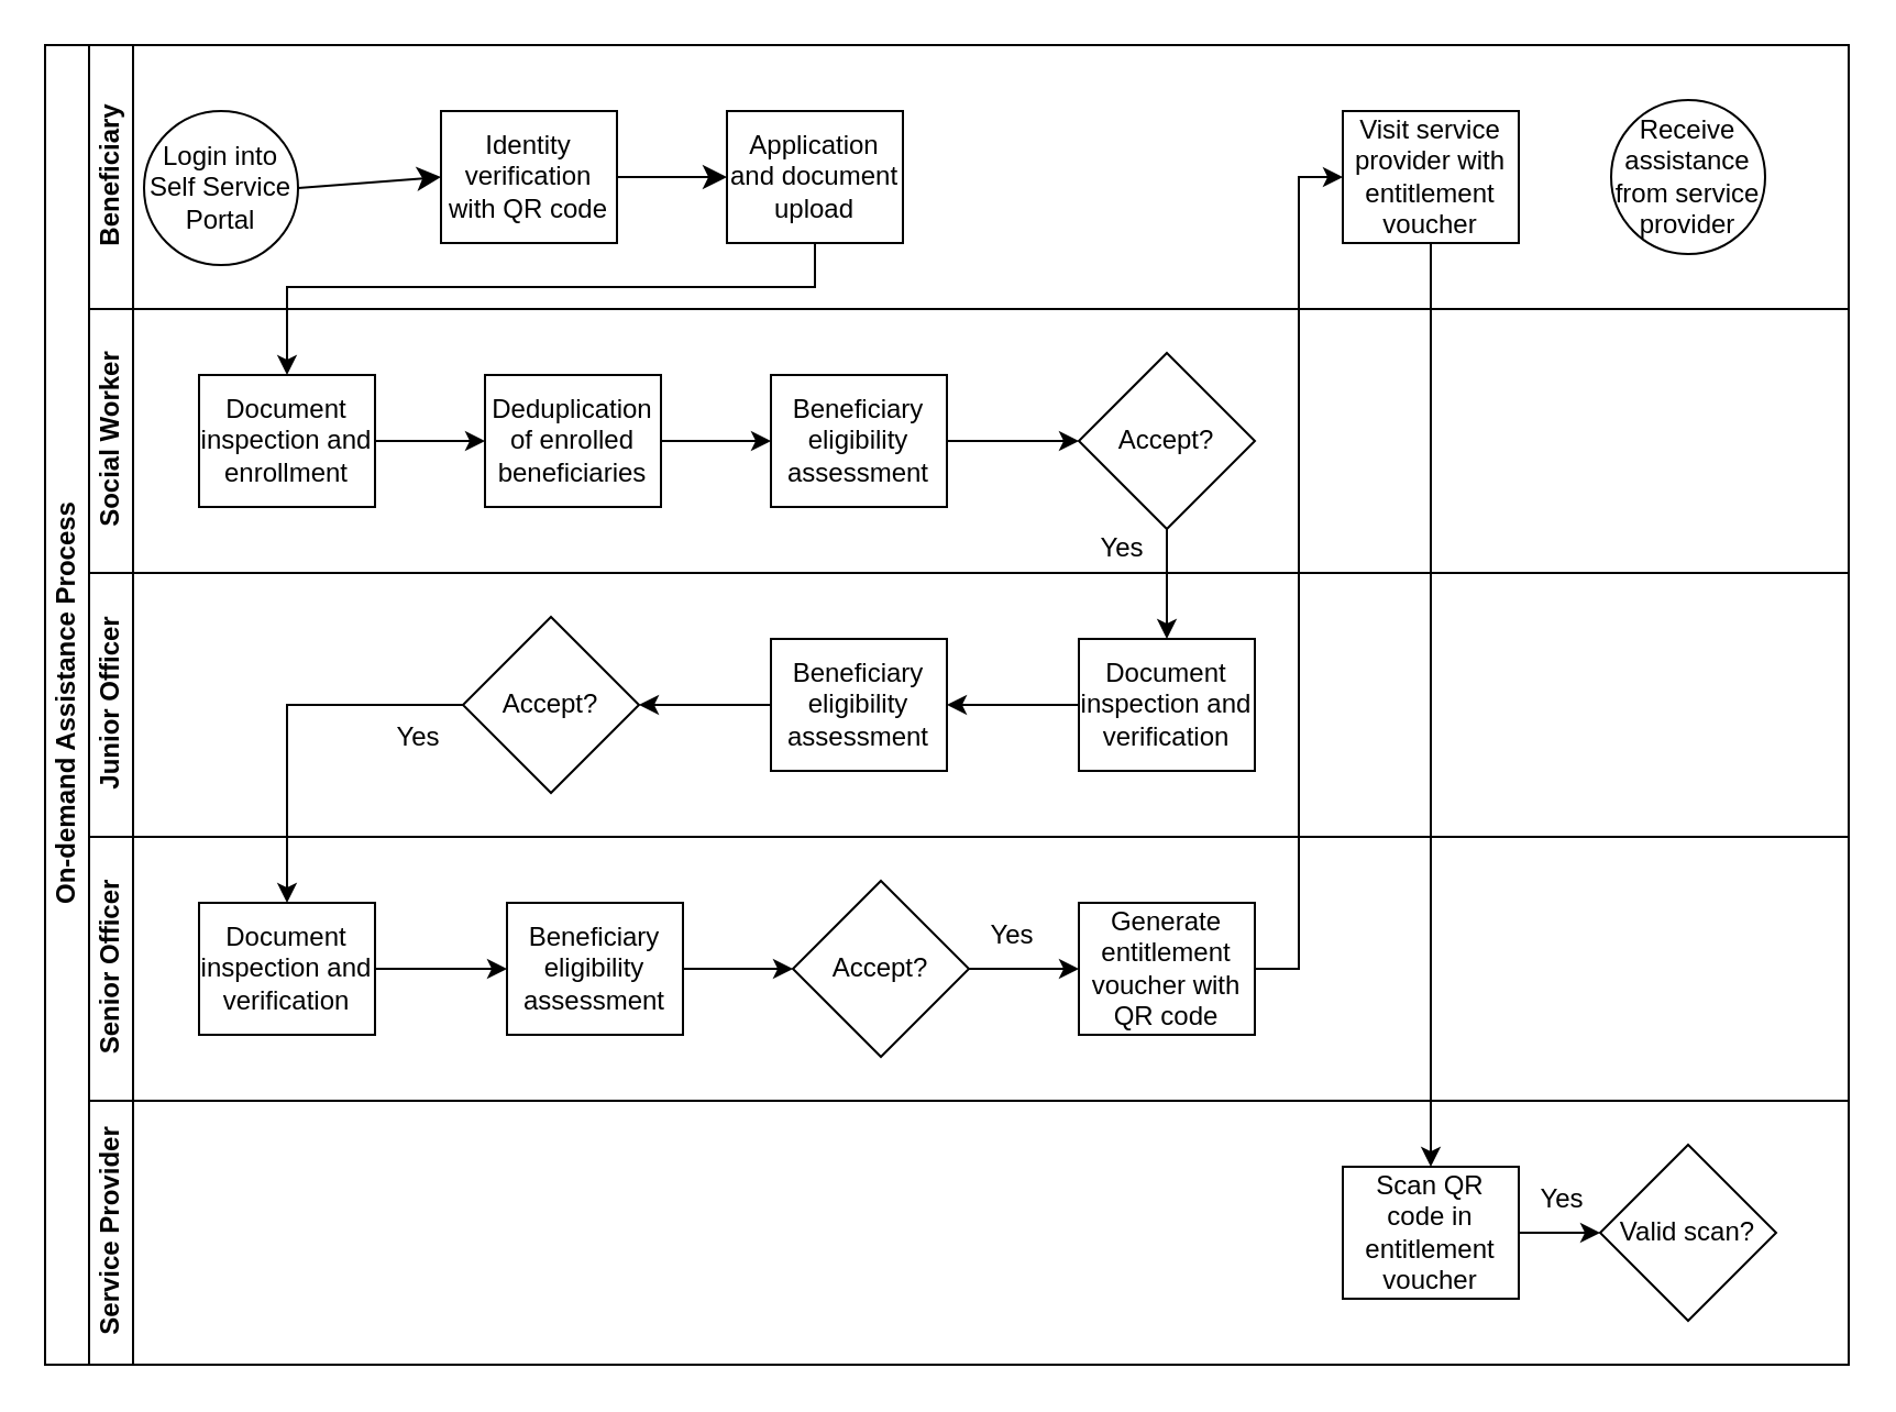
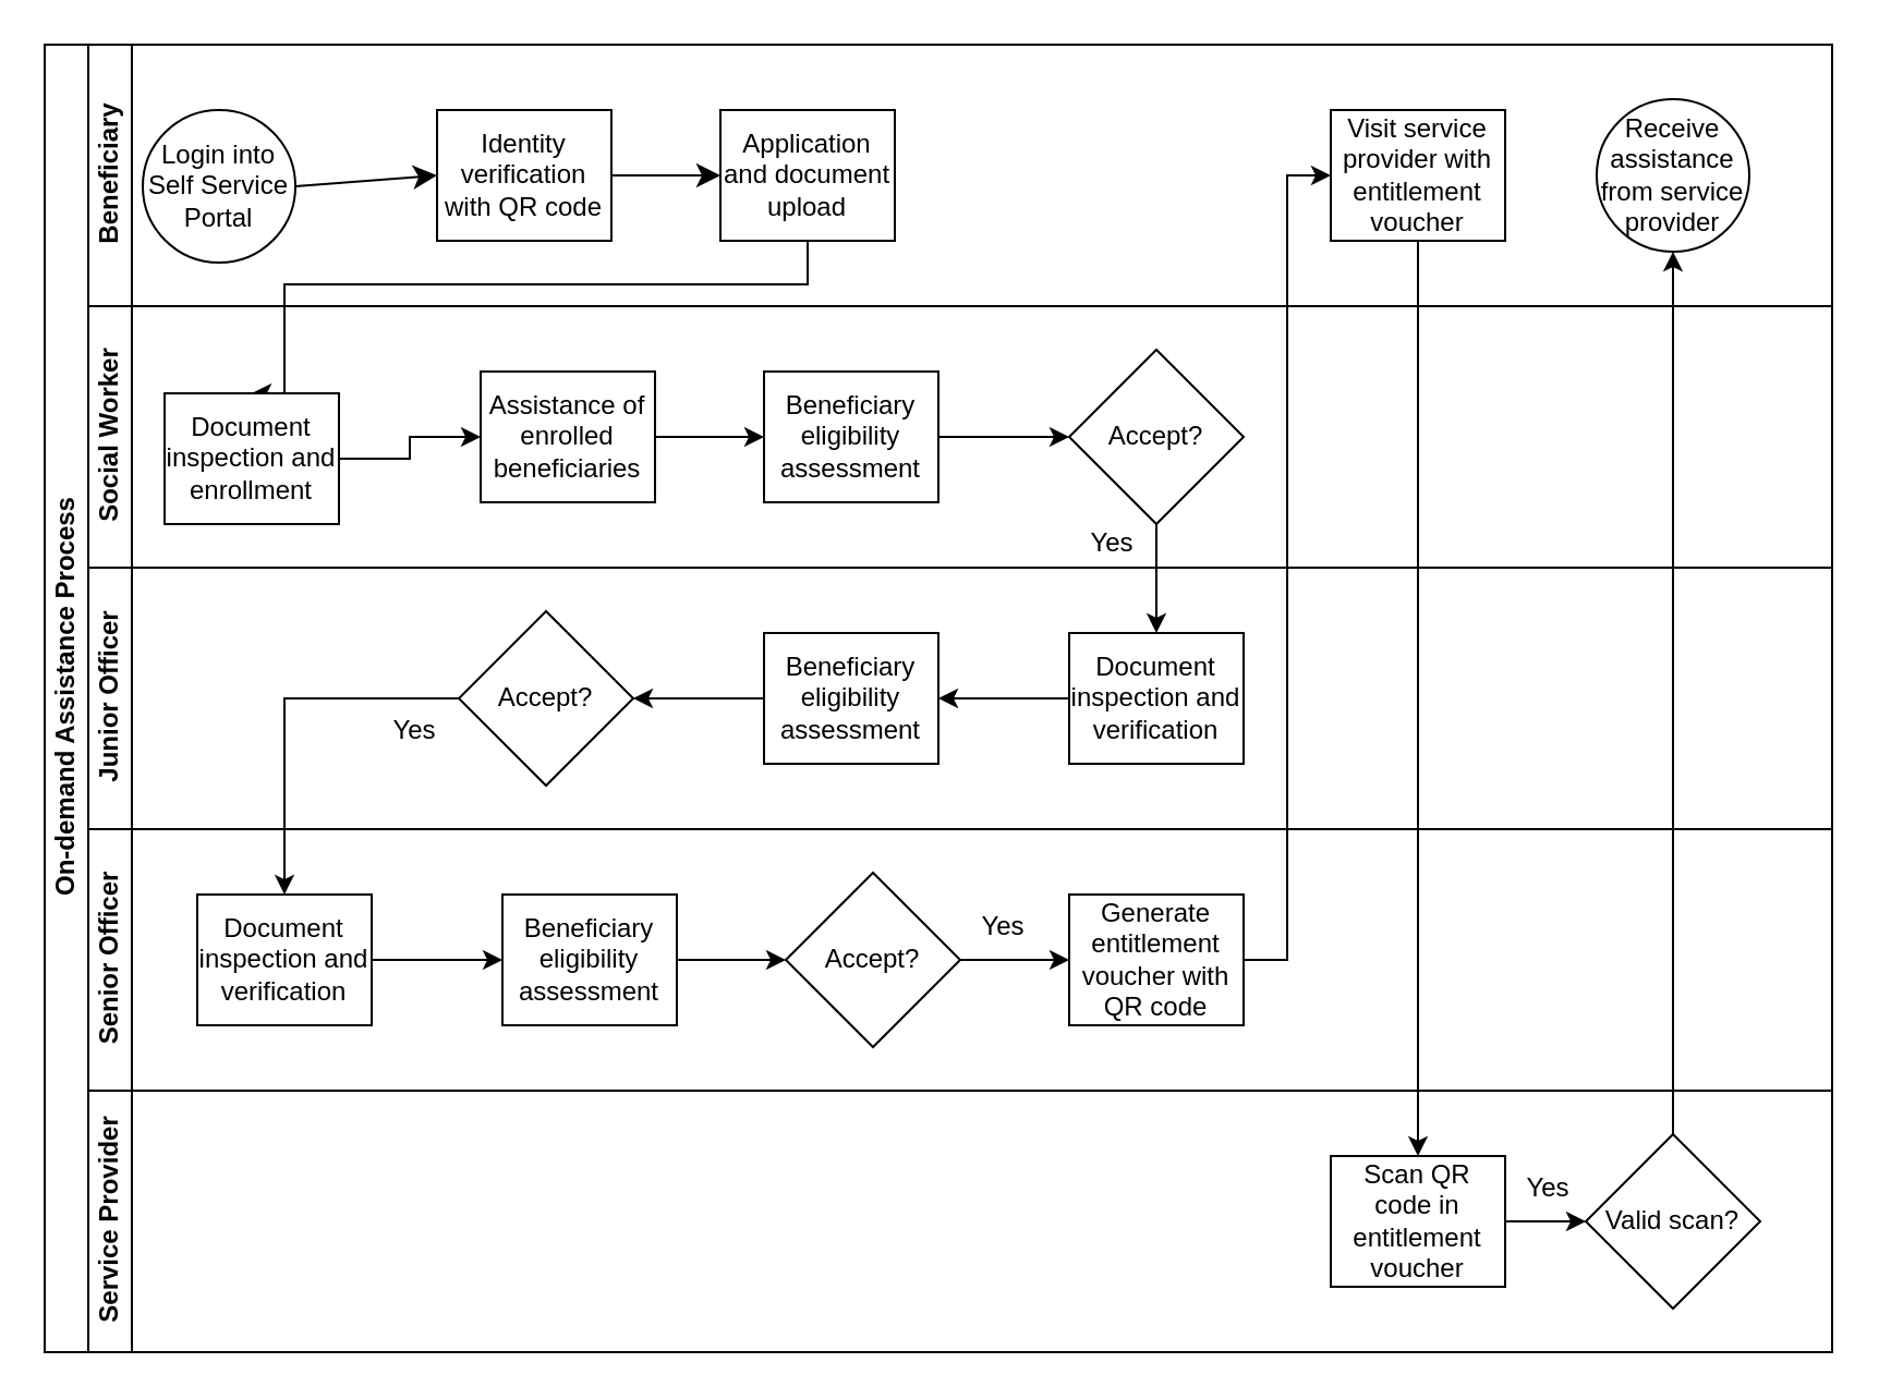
  <mxCell id="0" />
  <mxCell id="1" parent="0" />
  <mxCell id="2" value="On-demand Assistance Process" style="swimlane;html=1;childLayout=stackLayout;resizeParent=1;resizeParentMax=0;horizontal=0;startSize=20;horizontalStack=0;" vertex="1" parent="1"><mxGeometry x="20" y="20" width="820" height="600" as="geometry" /></mxCell>
  <mxCell id="3" value="" style="edgeStyle=orthogonalEdgeStyle;rounded=0;orthogonalLoop=1;jettySize=auto;html=1;endArrow=classic;endFill=1;entryX=0.5;entryY=0;entryDx=0;entryDy=0;exitX=0.5;exitY=1;exitDx=0;exitDy=0;" edge="1" parent="2" source="9" target="14"><mxGeometry relative="1" as="geometry"><Array as="points"><mxPoint x="350" y="110" /><mxPoint x="110" y="110" /></Array><mxPoint x="350" y="100" as="sourcePoint" /></mxGeometry></mxCell>
  <mxCell id="4" value="Beneficiary" style="swimlane;html=1;startSize=20;horizontal=0;" vertex="1" parent="2"><mxGeometry x="20" width="800" height="120" as="geometry" /></mxCell>
  <mxCell id="5" style="edgeStyle=none;curved=1;rounded=0;orthogonalLoop=1;jettySize=auto;html=1;exitX=1;exitY=0.5;exitDx=0;exitDy=0;entryX=0;entryY=0.5;entryDx=0;entryDy=0;fontSize=12;startSize=8;endSize=8;" edge="1" parent="4" source="6" target="8"><mxGeometry relative="1" as="geometry" /></mxCell>
  <mxCell id="6" value="Login into Self Service Portal" style="ellipse;whiteSpace=wrap;html=1;" vertex="1" parent="4"><mxGeometry x="25" y="30" width="70" height="70" as="geometry" /></mxCell>
  <mxCell id="7" style="edgeStyle=none;curved=1;rounded=0;orthogonalLoop=1;jettySize=auto;html=1;exitX=1;exitY=0.5;exitDx=0;exitDy=0;entryX=0;entryY=0.5;entryDx=0;entryDy=0;fontSize=12;startSize=8;endSize=8;" edge="1" parent="4" source="8" target="9"><mxGeometry relative="1" as="geometry" /></mxCell>
  <mxCell id="8" value="Identity verification with QR code" style="rounded=0;whiteSpace=wrap;html=1;fontFamily=Helvetica;fontSize=12;fontColor=#000000;align=center;" vertex="1" parent="4"><mxGeometry x="160" y="30" width="80" height="60" as="geometry" /></mxCell>
  <mxCell id="9" value="Application and document upload" style="rounded=0;whiteSpace=wrap;html=1;fontFamily=Helvetica;fontSize=12;fontColor=#000000;align=center;" vertex="1" parent="4"><mxGeometry x="290" y="30" width="80" height="60" as="geometry" /></mxCell>
  <mxCell id="10" value="Receive assistance from service provider" style="ellipse;whiteSpace=wrap;html=1;" vertex="1" parent="4"><mxGeometry x="692" y="25" width="70" height="70" as="geometry" /></mxCell>
  <mxCell id="11" value="Visit service provider with entitlement voucher" style="rounded=0;whiteSpace=wrap;html=1;fontFamily=Helvetica;fontSize=12;fontColor=#000000;align=center;" vertex="1" parent="4"><mxGeometry x="570" y="30" width="80" height="60" as="geometry" /></mxCell>
  <mxCell id="12" value="Social Worker" style="swimlane;html=1;startSize=20;horizontal=0;" vertex="1" parent="2"><mxGeometry x="20" y="120" width="800" height="120" as="geometry" /></mxCell>
  <mxCell id="13" style="edgeStyle=orthogonalEdgeStyle;rounded=0;orthogonalLoop=1;jettySize=auto;html=1;exitX=1;exitY=0.5;exitDx=0;exitDy=0;entryX=0;entryY=0.5;entryDx=0;entryDy=0;" edge="1" parent="12" source="14" target="17"><mxGeometry relative="1" as="geometry" /></mxCell>
- <mxCell id="14" value="Document inspection and enrollment" style="rounded=0;whiteSpace=wrap;html=1;fontFamily=Helvetica;fontSize=12;fontColor=#000000;align=center;" vertex="1" parent="12"><mxGeometry x="50" y="30" width="80" height="60" as="geometry" /></mxCell>
+ <mxCell id="14" value="Document inspection and enrollment" style="rounded=0;whiteSpace=wrap;html=1;fontFamily=Helvetica;fontSize=12;fontColor=#000000;align=center;" vertex="1" parent="12"><mxGeometry x="35" y="40" width="80" height="60" as="geometry" /></mxCell>
  <mxCell id="15" value="Accept?" style="rhombus;whiteSpace=wrap;html=1;fontFamily=Helvetica;fontSize=12;fontColor=#000000;align=center;" vertex="1" parent="12"><mxGeometry x="450" y="20" width="80" height="80" as="geometry" /></mxCell>
  <mxCell id="16" style="edgeStyle=orthogonalEdgeStyle;rounded=0;orthogonalLoop=1;jettySize=auto;html=1;exitX=1;exitY=0.5;exitDx=0;exitDy=0;entryX=0;entryY=0.5;entryDx=0;entryDy=0;" edge="1" parent="12" source="17" target="19"><mxGeometry relative="1" as="geometry" /></mxCell>
- <mxCell id="17" value="Deduplication of enrolled beneficiaries" style="rounded=0;whiteSpace=wrap;html=1;fontFamily=Helvetica;fontSize=12;fontColor=#000000;align=center;" vertex="1" parent="12"><mxGeometry x="180" y="30" width="80" height="60" as="geometry" /></mxCell>
+ <mxCell id="17" value="Assistance of enrolled beneficiaries" style="rounded=0;whiteSpace=wrap;html=1;fontFamily=Helvetica;fontSize=12;fontColor=#000000;align=center;" vertex="1" parent="12"><mxGeometry x="180" y="30" width="80" height="60" as="geometry" /></mxCell>
  <mxCell id="18" style="edgeStyle=orthogonalEdgeStyle;rounded=0;orthogonalLoop=1;jettySize=auto;html=1;exitX=1;exitY=0.5;exitDx=0;exitDy=0;entryX=0;entryY=0.5;entryDx=0;entryDy=0;" edge="1" parent="12" source="19" target="15"><mxGeometry relative="1" as="geometry" /></mxCell>
  <mxCell id="19" value="Beneficiary eligibility assessment" style="rounded=0;whiteSpace=wrap;html=1;fontFamily=Helvetica;fontSize=12;fontColor=#000000;align=center;" vertex="1" parent="12"><mxGeometry x="310" y="30" width="80" height="60" as="geometry" /></mxCell>
  <mxCell id="20" value="Yes" style="text;html=1;strokeColor=none;fillColor=none;align=center;verticalAlign=middle;whiteSpace=wrap;rounded=0;" vertex="1" parent="12"><mxGeometry x="440" y="94" width="60" height="30" as="geometry" /></mxCell>
  <mxCell id="21" value="Junior Officer" style="swimlane;html=1;startSize=20;horizontal=0;" vertex="1" parent="2"><mxGeometry x="20" y="240" width="800" height="120" as="geometry" /></mxCell>
  <mxCell id="22" style="edgeStyle=orthogonalEdgeStyle;rounded=0;orthogonalLoop=1;jettySize=auto;html=1;exitX=0;exitY=0.5;exitDx=0;exitDy=0;entryX=1;entryY=0.5;entryDx=0;entryDy=0;" edge="1" parent="21" source="23" target="25"><mxGeometry relative="1" as="geometry" /></mxCell>
  <mxCell id="23" value="Document inspection and verification" style="rounded=0;whiteSpace=wrap;html=1;fontFamily=Helvetica;fontSize=12;fontColor=#000000;align=center;" vertex="1" parent="21"><mxGeometry x="450" y="30" width="80" height="60" as="geometry" /></mxCell>
  <mxCell id="24" style="edgeStyle=orthogonalEdgeStyle;rounded=0;orthogonalLoop=1;jettySize=auto;html=1;exitX=0;exitY=0.5;exitDx=0;exitDy=0;entryX=1;entryY=0.5;entryDx=0;entryDy=0;" edge="1" parent="21" source="25" target="26"><mxGeometry relative="1" as="geometry" /></mxCell>
  <mxCell id="25" value="Beneficiary eligibility assessment" style="rounded=0;whiteSpace=wrap;html=1;fontFamily=Helvetica;fontSize=12;fontColor=#000000;align=center;" vertex="1" parent="21"><mxGeometry x="310" y="30" width="80" height="60" as="geometry" /></mxCell>
  <mxCell id="26" value="Accept?" style="rhombus;whiteSpace=wrap;html=1;fontFamily=Helvetica;fontSize=12;fontColor=#000000;align=center;" vertex="1" parent="21"><mxGeometry x="170" y="20" width="80" height="80" as="geometry" /></mxCell>
  <mxCell id="27" value="Yes" style="text;html=1;strokeColor=none;fillColor=none;align=center;verticalAlign=middle;whiteSpace=wrap;rounded=0;" vertex="1" parent="21"><mxGeometry x="120" y="60" width="60" height="30" as="geometry" /></mxCell>
  <mxCell id="28" value="Senior Officer" style="swimlane;html=1;startSize=20;horizontal=0;" vertex="1" parent="2"><mxGeometry x="20" y="360" width="800" height="120" as="geometry"><mxRectangle x="20" y="360" width="430" height="40" as="alternateBounds" /></mxGeometry></mxCell>
  <mxCell id="29" style="edgeStyle=orthogonalEdgeStyle;rounded=0;orthogonalLoop=1;jettySize=auto;html=1;exitX=1;exitY=0.5;exitDx=0;exitDy=0;entryX=0;entryY=0.5;entryDx=0;entryDy=0;" edge="1" parent="28" source="30" target="32"><mxGeometry relative="1" as="geometry" /></mxCell>
  <mxCell id="30" value="Document inspection and verification" style="rounded=0;whiteSpace=wrap;html=1;fontFamily=Helvetica;fontSize=12;fontColor=#000000;align=center;" vertex="1" parent="28"><mxGeometry x="50" y="30" width="80" height="60" as="geometry" /></mxCell>
  <mxCell id="31" style="edgeStyle=orthogonalEdgeStyle;rounded=0;orthogonalLoop=1;jettySize=auto;html=1;exitX=1;exitY=0.5;exitDx=0;exitDy=0;entryX=0;entryY=0.5;entryDx=0;entryDy=0;" edge="1" parent="28" source="32" target="34"><mxGeometry relative="1" as="geometry" /></mxCell>
  <mxCell id="32" value="Beneficiary eligibility assessment" style="rounded=0;whiteSpace=wrap;html=1;fontFamily=Helvetica;fontSize=12;fontColor=#000000;align=center;" vertex="1" parent="28"><mxGeometry x="190" y="30" width="80" height="60" as="geometry" /></mxCell>
  <mxCell id="33" style="edgeStyle=orthogonalEdgeStyle;rounded=0;orthogonalLoop=1;jettySize=auto;html=1;exitX=1;exitY=0.5;exitDx=0;exitDy=0;entryX=0;entryY=0.5;entryDx=0;entryDy=0;" edge="1" parent="28" source="34" target="35"><mxGeometry relative="1" as="geometry" /></mxCell>
  <mxCell id="34" value="Accept?" style="rhombus;whiteSpace=wrap;html=1;fontFamily=Helvetica;fontSize=12;fontColor=#000000;align=center;" vertex="1" parent="28"><mxGeometry x="320" y="20" width="80" height="80" as="geometry" /></mxCell>
  <mxCell id="35" value="Generate entitlement voucher with QR code" style="rounded=0;whiteSpace=wrap;html=1;fontFamily=Helvetica;fontSize=12;fontColor=#000000;align=center;" vertex="1" parent="28"><mxGeometry x="450" y="30" width="80" height="60" as="geometry" /></mxCell>
  <mxCell id="36" value="Yes" style="text;html=1;strokeColor=none;fillColor=none;align=center;verticalAlign=middle;whiteSpace=wrap;rounded=0;" vertex="1" parent="28"><mxGeometry x="390" y="30" width="60" height="30" as="geometry" /></mxCell>
  <mxCell id="37" value="Service Provider" style="swimlane;html=1;startSize=20;horizontal=0;" vertex="1" parent="2"><mxGeometry x="20" y="480" width="800" height="120" as="geometry" /></mxCell>
  <mxCell id="38" style="edgeStyle=orthogonalEdgeStyle;rounded=0;orthogonalLoop=1;jettySize=auto;html=1;exitX=1;exitY=0.5;exitDx=0;exitDy=0;entryX=0;entryY=0.5;entryDx=0;entryDy=0;" edge="1" parent="37" source="39" target="40"><mxGeometry relative="1" as="geometry" /></mxCell>
  <mxCell id="39" value="Scan QR code in entitlement voucher" style="rounded=0;whiteSpace=wrap;html=1;fontFamily=Helvetica;fontSize=12;fontColor=#000000;align=center;" vertex="1" parent="37"><mxGeometry x="570" y="30" width="80" height="60" as="geometry" /></mxCell>
  <mxCell id="40" value="Valid scan?" style="rhombus;whiteSpace=wrap;html=1;fontFamily=Helvetica;fontSize=12;fontColor=#000000;align=center;" vertex="1" parent="37"><mxGeometry x="687" y="20" width="80" height="80" as="geometry" /></mxCell>
  <mxCell id="41" value="Yes" style="text;html=1;strokeColor=none;fillColor=none;align=center;verticalAlign=middle;whiteSpace=wrap;rounded=0;" vertex="1" parent="37"><mxGeometry x="640" y="30" width="60" height="30" as="geometry" /></mxCell>
  <mxCell id="42" style="edgeStyle=orthogonalEdgeStyle;rounded=0;orthogonalLoop=1;jettySize=auto;html=1;exitX=0.5;exitY=1;exitDx=0;exitDy=0;entryX=0.5;entryY=0;entryDx=0;entryDy=0;" edge="1" parent="2" source="15" target="23"><mxGeometry relative="1" as="geometry" /></mxCell>
  <mxCell id="43" style="edgeStyle=orthogonalEdgeStyle;rounded=0;orthogonalLoop=1;jettySize=auto;html=1;exitX=0;exitY=0.5;exitDx=0;exitDy=0;entryX=0.5;entryY=0;entryDx=0;entryDy=0;" edge="1" parent="2" source="26" target="30"><mxGeometry relative="1" as="geometry" /></mxCell>
  <mxCell id="44" style="edgeStyle=orthogonalEdgeStyle;rounded=0;orthogonalLoop=1;jettySize=auto;html=1;exitX=1;exitY=0.5;exitDx=0;exitDy=0;entryX=0;entryY=0.5;entryDx=0;entryDy=0;" edge="1" parent="2" source="35" target="11"><mxGeometry relative="1" as="geometry"><Array as="points"><mxPoint x="570" y="420" /><mxPoint x="570" y="60" /></Array></mxGeometry></mxCell>
  <mxCell id="45" style="edgeStyle=orthogonalEdgeStyle;rounded=0;orthogonalLoop=1;jettySize=auto;html=1;exitX=0.5;exitY=1;exitDx=0;exitDy=0;" edge="1" parent="2" source="11" target="39"><mxGeometry relative="1" as="geometry" /></mxCell>
+ <mxCell id="46" style="edgeStyle=orthogonalEdgeStyle;rounded=0;orthogonalLoop=1;jettySize=auto;html=1;exitX=0.5;exitY=0;exitDx=0;exitDy=0;" edge="1" parent="2" source="40" target="10"><mxGeometry relative="1" as="geometry" /></mxCell>
